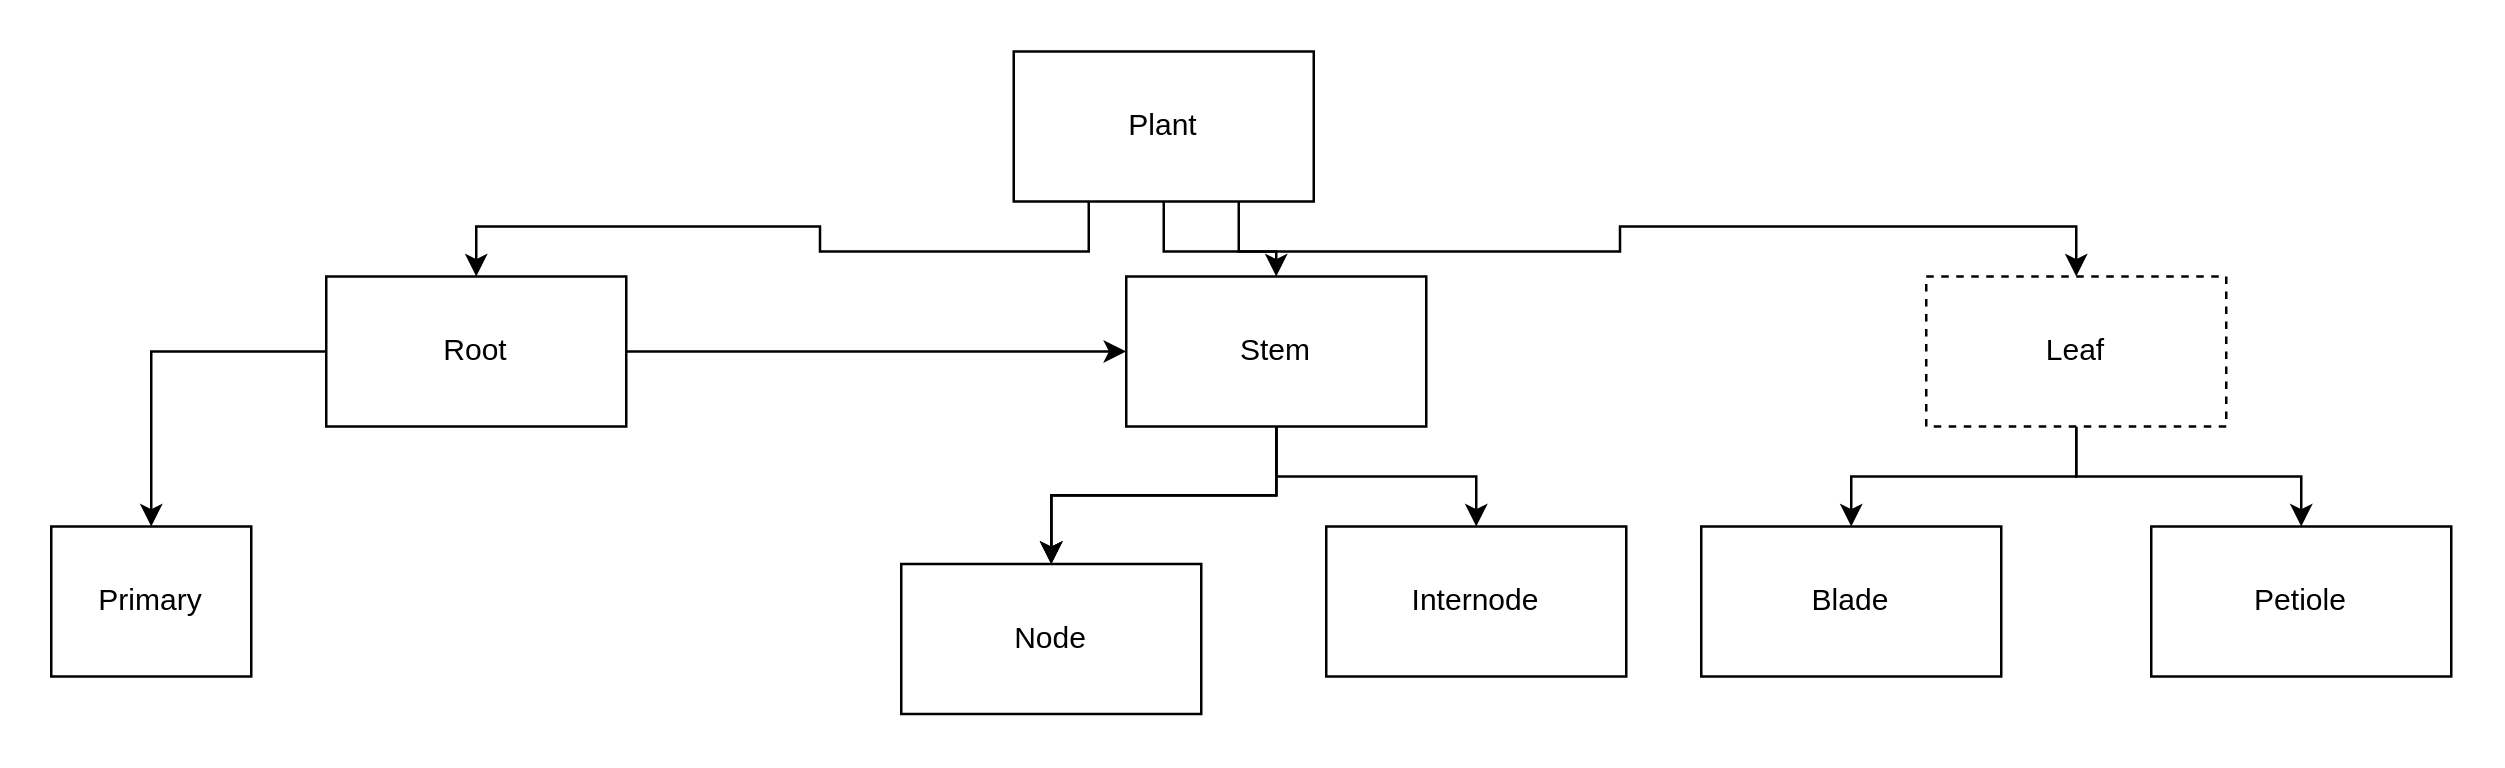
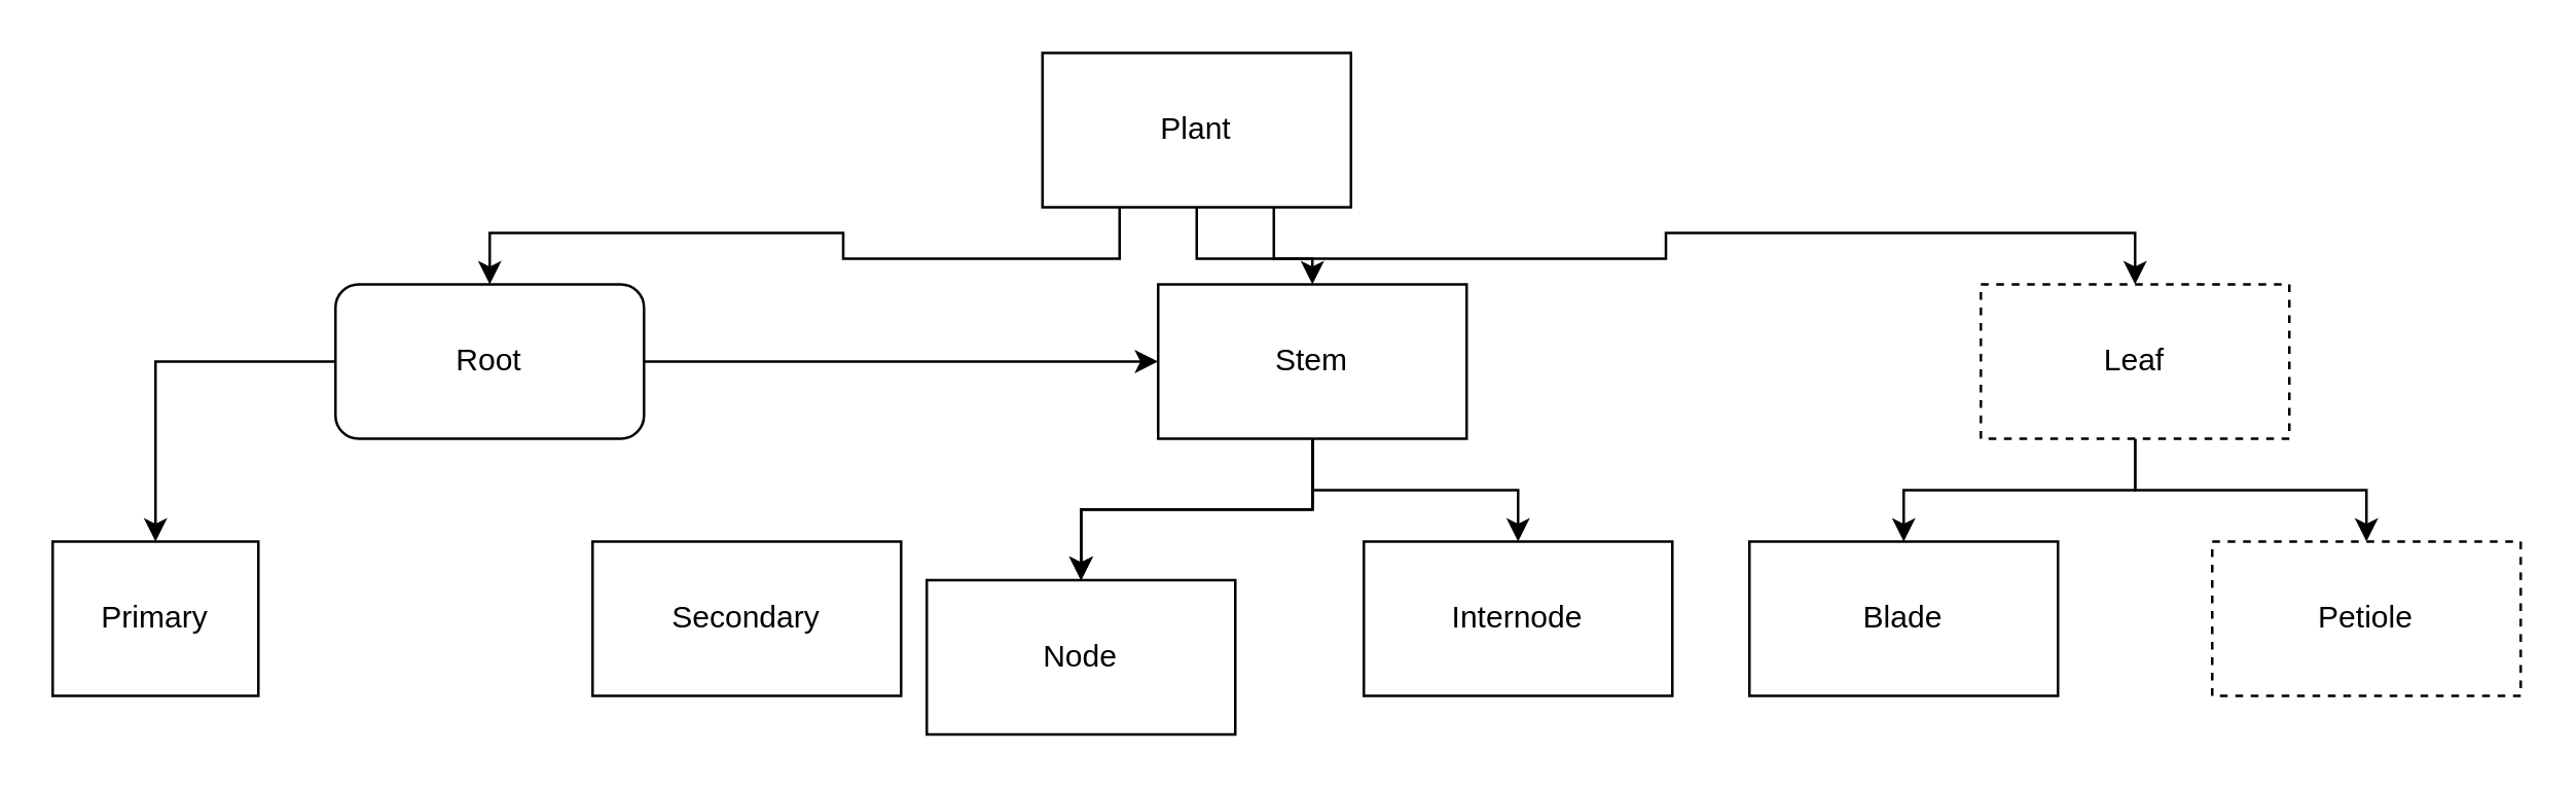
  <mxCell id="0" />
  <mxCell id="1" parent="0" />
  <mxCell id="2" value="" style="edgeStyle=orthogonalEdgeStyle;rounded=0;orthogonalLoop=1;jettySize=auto;html=1;exitX=0.25;exitY=1;exitDx=0;exitDy=0;" edge="1" parent="1" source="5" target="8"><mxGeometry relative="1" as="geometry" /></mxCell>
  <mxCell id="3" style="edgeStyle=orthogonalEdgeStyle;rounded=0;orthogonalLoop=1;jettySize=auto;html=1;exitX=0.5;exitY=1;exitDx=0;exitDy=0;entryX=0.5;entryY=0;entryDx=0;entryDy=0;" edge="1" parent="1" source="5" target="13"><mxGeometry relative="1" as="geometry" /></mxCell>
  <mxCell id="4" style="edgeStyle=orthogonalEdgeStyle;rounded=0;orthogonalLoop=1;jettySize=auto;html=1;exitX=0.75;exitY=1;exitDx=0;exitDy=0;entryX=0.5;entryY=0;entryDx=0;entryDy=0;" edge="1" parent="1" source="5" target="16"><mxGeometry relative="1" as="geometry" /></mxCell>
  <mxCell id="5" value="Plant" style="rounded=0;whiteSpace=wrap;html=1;" vertex="1" parent="1"><mxGeometry x="405" y="20" width="120" height="60" as="geometry" /></mxCell>
  <mxCell id="6" value="" style="edgeStyle=orthogonalEdgeStyle;rounded=0;orthogonalLoop=1;jettySize=auto;html=1;" edge="1" parent="1" source="8" target="17"><mxGeometry relative="1" as="geometry" /></mxCell>
  <mxCell id="7" value="" style="edgeStyle=orthogonalEdgeStyle;rounded=0;orthogonalLoop=1;jettySize=auto;html=1;" edge="1" parent="1" source="8" target="13"><mxGeometry relative="1" as="geometry" /></mxCell>
- <mxCell id="8" value="Root" style="whiteSpace=wrap;html=1;rounded=0;" vertex="1" parent="1"><mxGeometry x="130" y="110" width="120" height="60" as="geometry" /></mxCell>
+ <mxCell id="8" value="Root" style="whiteSpace=wrap;html=1;rounded=1;" vertex="1" parent="1"><mxGeometry x="130" y="110" width="120" height="60" as="geometry" /></mxCell>
  <mxCell id="9" value="" style="edgeStyle=orthogonalEdgeStyle;rounded=0;orthogonalLoop=1;jettySize=auto;html=1;" edge="1" parent="1" source="13" target="19"><mxGeometry relative="1" as="geometry" /></mxCell>
  <mxCell id="10" value="" style="edgeStyle=orthogonalEdgeStyle;rounded=0;orthogonalLoop=1;jettySize=auto;html=1;" edge="1" parent="1" source="13" target="19"><mxGeometry relative="1" as="geometry" /></mxCell>
  <mxCell id="11" value="" style="edgeStyle=orthogonalEdgeStyle;rounded=0;orthogonalLoop=1;jettySize=auto;html=1;" edge="1" parent="1" source="13" target="19"><mxGeometry relative="1" as="geometry" /></mxCell>
  <mxCell id="12" style="edgeStyle=orthogonalEdgeStyle;rounded=0;orthogonalLoop=1;jettySize=auto;html=1;exitX=0.5;exitY=1;exitDx=0;exitDy=0;entryX=0.5;entryY=0;entryDx=0;entryDy=0;" edge="1" parent="1" source="13" target="20"><mxGeometry relative="1" as="geometry" /></mxCell>
  <mxCell id="13" value="Stem" style="whiteSpace=wrap;html=1;rounded=0;" vertex="1" parent="1"><mxGeometry x="450" y="110" width="120" height="60" as="geometry" /></mxCell>
  <mxCell id="14" value="" style="edgeStyle=orthogonalEdgeStyle;rounded=0;orthogonalLoop=1;jettySize=auto;html=1;" edge="1" parent="1" source="16" target="21"><mxGeometry relative="1" as="geometry" /></mxCell>
  <mxCell id="15" style="edgeStyle=orthogonalEdgeStyle;rounded=0;orthogonalLoop=1;jettySize=auto;html=1;exitX=0.5;exitY=1;exitDx=0;exitDy=0;entryX=0.5;entryY=0;entryDx=0;entryDy=0;" edge="1" parent="1" source="16" target="22"><mxGeometry relative="1" as="geometry" /></mxCell>
  <mxCell id="16" value="Leaf" style="whiteSpace=wrap;html=1;rounded=0;dashed=1;" vertex="1" parent="1"><mxGeometry x="770" y="110" width="120" height="60" as="geometry" /></mxCell>
  <mxCell id="17" value="Primary" style="whiteSpace=wrap;html=1;rounded=0;" vertex="1" parent="1"><mxGeometry x="20" y="210" width="80" height="60" as="geometry" /></mxCell>
+ <mxCell id="18" value="Secondary" style="whiteSpace=wrap;html=1;rounded=0;" vertex="1" parent="1"><mxGeometry x="230" y="210" width="120" height="60" as="geometry" /></mxCell>
  <mxCell id="19" value="Node" style="whiteSpace=wrap;html=1;rounded=0;" vertex="1" parent="1"><mxGeometry x="360" y="225" width="120" height="60" as="geometry" /></mxCell>
  <mxCell id="20" value="Internode" style="whiteSpace=wrap;html=1;rounded=0;" vertex="1" parent="1"><mxGeometry x="530" y="210" width="120" height="60" as="geometry" /></mxCell>
  <mxCell id="21" value="Blade" style="whiteSpace=wrap;html=1;rounded=0;" vertex="1" parent="1"><mxGeometry x="680" y="210" width="120" height="60" as="geometry" /></mxCell>
- <mxCell id="22" value="Petiole" style="whiteSpace=wrap;html=1;rounded=0;" vertex="1" parent="1"><mxGeometry x="860" y="210" width="120" height="60" as="geometry" /></mxCell>
+ <mxCell id="22" value="Petiole" style="whiteSpace=wrap;html=1;rounded=0;dashed=1;" vertex="1" parent="1"><mxGeometry x="860" y="210" width="120" height="60" as="geometry" /></mxCell>
